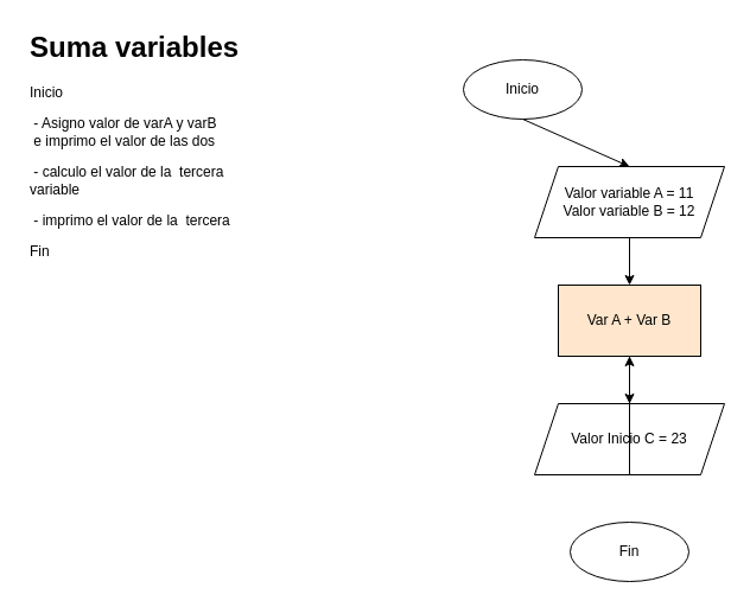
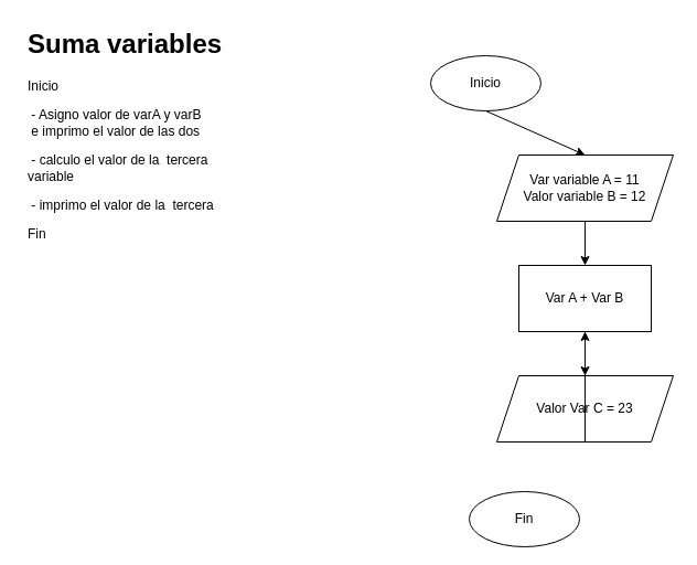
  <mxCell id="0" />
  <mxCell id="1" parent="0" />
  <mxCell id="2" value="&lt;h1&gt;Suma variables&lt;/h1&gt;&lt;p&gt;Inicio&lt;/p&gt;&lt;p&gt;&lt;span style=&quot;white-space: pre;&quot;&gt; &lt;/span&gt;- Asigno valor de varA y varB &lt;span style=&quot;white-space: pre;&quot;&gt; &lt;/span&gt;e&amp;nbsp;&lt;span style=&quot;background-color: initial;&quot;&gt;imprimo el valor de las dos&lt;/span&gt;&lt;/p&gt;&lt;p&gt;&lt;span style=&quot;white-space: pre;&quot;&gt; &lt;/span&gt;- calculo el valor de la &lt;span style=&quot;white-space: pre;&quot;&gt; &lt;/span&gt;tercera variable&lt;/p&gt;&lt;p&gt;&lt;span style=&quot;white-space: pre;&quot;&gt; &lt;/span&gt;- imprimo el valor de la &lt;span style=&quot;white-space: pre;&quot;&gt; &lt;/span&gt;tercera&lt;/p&gt;&lt;p&gt;Fin&lt;/p&gt;" style="text;html=1;strokeColor=none;fillColor=none;spacing=5;spacingTop=-20;whiteSpace=wrap;overflow=hidden;rounded=0;" vertex="1" parent="1"><mxGeometry x="20" y="20" width="190" height="250" as="geometry" /></mxCell>
  <mxCell id="3" value="Inicio" style="ellipse;whiteSpace=wrap;html=1;" vertex="1" parent="1"><mxGeometry x="390" y="50" width="100" height="50" as="geometry" /></mxCell>
- <mxCell id="4" value="Fin" style="ellipse;whiteSpace=wrap;html=1;" vertex="1" parent="1"><mxGeometry x="480" y="440" width="100" height="50" as="geometry" /></mxCell>
+ <mxCell id="4" value="Fin" style="ellipse;whiteSpace=wrap;html=1;" vertex="1" parent="1"><mxGeometry x="425" y="445" width="100" height="50" as="geometry" /></mxCell>
  <mxCell id="5" value="" style="endArrow=classic;html=1;rounded=0;exitX=0.5;exitY=1;exitDx=0;exitDy=0;" edge="1" parent="1" source="3"><mxGeometry width="50" height="50" relative="1" as="geometry"><mxPoint x="370" y="200" as="sourcePoint" /><mxPoint x="530" y="140" as="targetPoint" /></mxGeometry></mxCell>
- <mxCell id="6" value="Valor variable A = 11&lt;br&gt;Valor variable B = 12" style="shape=parallelogram;perimeter=parallelogramPerimeter;whiteSpace=wrap;html=1;fixedSize=1;" vertex="1" parent="1"><mxGeometry x="450" y="140" width="160" height="60" as="geometry" /></mxCell>
+ <mxCell id="6" value="Var variable A = 11&lt;br&gt;Valor variable B = 12" style="shape=parallelogram;perimeter=parallelogramPerimeter;whiteSpace=wrap;html=1;fixedSize=1;" vertex="1" parent="1"><mxGeometry x="450" y="140" width="160" height="60" as="geometry" /></mxCell>
  <mxCell id="7" value="" style="endArrow=classic;html=1;rounded=0;exitX=0.5;exitY=1;exitDx=0;exitDy=0;" edge="1" parent="1" source="6"><mxGeometry width="50" height="50" relative="1" as="geometry"><mxPoint x="440" y="290" as="sourcePoint" /><mxPoint x="530" y="240" as="targetPoint" /></mxGeometry></mxCell>
- <mxCell id="8" value="Var A + Var B" style="rounded=0;whiteSpace=wrap;html=1;fillColor=#ffe6cc;" vertex="1" parent="1"><mxGeometry x="470" y="240" width="120" height="60" as="geometry" /></mxCell>
+ <mxCell id="8" value="Var A + Var B" style="rounded=0;whiteSpace=wrap;html=1;" vertex="1" parent="1"><mxGeometry x="470" y="240" width="120" height="60" as="geometry" /></mxCell>
  <mxCell id="9" value="" style="endArrow=classic;html=1;rounded=0;exitX=0.5;exitY=1;exitDx=0;exitDy=0;" edge="1" parent="1" source="8"><mxGeometry width="50" height="50" relative="1" as="geometry"><mxPoint x="440" y="290" as="sourcePoint" /><mxPoint x="530" y="340" as="targetPoint" /></mxGeometry></mxCell>
- <mxCell id="10" value="Valor Inicio C = 23" style="shape=parallelogram;perimeter=parallelogramPerimeter;whiteSpace=wrap;html=1;fixedSize=1;" vertex="1" parent="1"><mxGeometry x="450" y="340" width="160" height="60" as="geometry" /></mxCell>
+ <mxCell id="10" value="Valor Var C = 23" style="shape=parallelogram;perimeter=parallelogramPerimeter;whiteSpace=wrap;html=1;fixedSize=1;" vertex="1" parent="1"><mxGeometry x="450" y="340" width="160" height="60" as="geometry" /></mxCell>
  <mxCell id="11" value="" style="endArrow=classic;html=1;rounded=0;exitX=0.5;exitY=1;exitDx=0;exitDy=0;" edge="1" parent="1" source="10" target="8"><mxGeometry width="50" height="50" relative="1" as="geometry"><mxPoint x="440" y="290" as="sourcePoint" /><mxPoint x="490" y="240" as="targetPoint" /></mxGeometry></mxCell>
